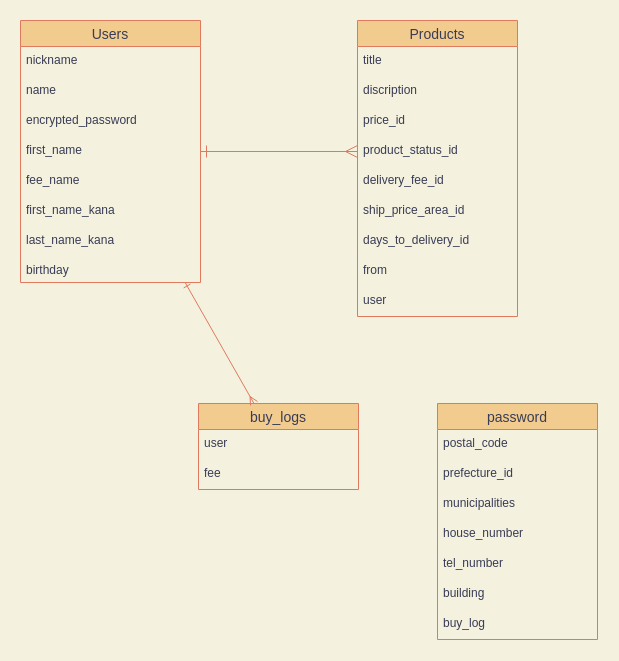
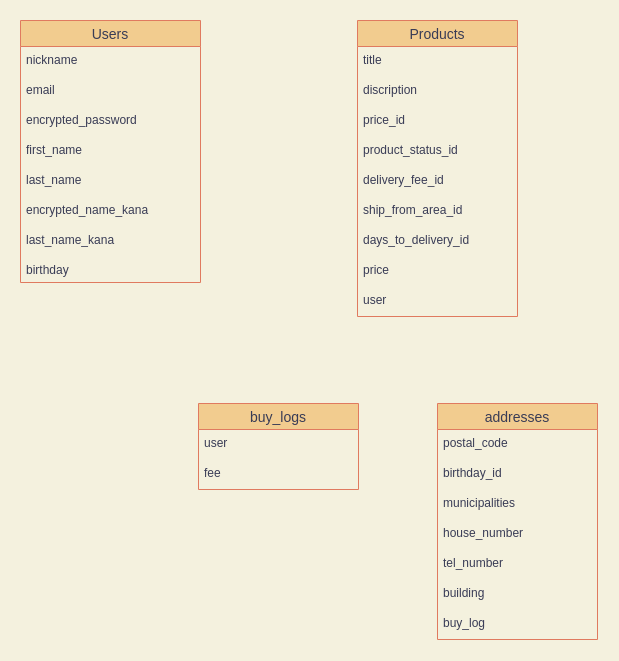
  <mxCell id="0" />
  <mxCell id="1" parent="0" />
  <mxCell id="2" value="Users" style="swimlane;fontStyle=0;childLayout=stackLayout;horizontal=1;startSize=26;horizontalStack=0;resizeParent=1;resizeParentMax=0;resizeLast=0;collapsible=1;marginBottom=0;align=center;fontSize=14;fillColor=#F2CC8F;strokeColor=#E07A5F;fontColor=#393C56;" parent="1" vertex="1"><mxGeometry x="20" y="20" width="180" height="262" as="geometry" /></mxCell>
  <mxCell id="3" value="nickname" style="text;strokeColor=none;fillColor=none;spacingLeft=4;spacingRight=4;overflow=hidden;rotatable=0;points=[[0,0.5],[1,0.5]];portConstraint=eastwest;fontSize=12;fontColor=#393C56;" parent="2" vertex="1"><mxGeometry y="26" width="180" height="30" as="geometry" /></mxCell>
- <mxCell id="4" value="name" style="text;strokeColor=none;fillColor=none;spacingLeft=4;spacingRight=4;overflow=hidden;rotatable=0;points=[[0,0.5],[1,0.5]];portConstraint=eastwest;fontSize=12;fontColor=#393C56;" parent="2" vertex="1"><mxGeometry y="56" width="180" height="30" as="geometry" /></mxCell>
+ <mxCell id="4" value="email" style="text;strokeColor=none;fillColor=none;spacingLeft=4;spacingRight=4;overflow=hidden;rotatable=0;points=[[0,0.5],[1,0.5]];portConstraint=eastwest;fontSize=12;fontColor=#393C56;" parent="2" vertex="1"><mxGeometry y="56" width="180" height="30" as="geometry" /></mxCell>
  <mxCell id="5" value="encrypted_password" style="text;strokeColor=none;fillColor=none;spacingLeft=4;spacingRight=4;overflow=hidden;rotatable=0;points=[[0,0.5],[1,0.5]];portConstraint=eastwest;fontSize=12;fontColor=#393C56;" parent="2" vertex="1"><mxGeometry y="86" width="180" height="30" as="geometry" /></mxCell>
  <mxCell id="6" value="first_name" style="text;strokeColor=none;fillColor=none;spacingLeft=4;spacingRight=4;overflow=hidden;rotatable=0;points=[[0,0.5],[1,0.5]];portConstraint=eastwest;fontSize=12;fontColor=#393C56;" parent="2" vertex="1"><mxGeometry y="116" width="180" height="30" as="geometry" /></mxCell>
- <mxCell id="7" value="fee_name" style="text;strokeColor=none;fillColor=none;spacingLeft=4;spacingRight=4;overflow=hidden;rotatable=0;points=[[0,0.5],[1,0.5]];portConstraint=eastwest;fontSize=12;fontColor=#393C56;" parent="2" vertex="1"><mxGeometry y="146" width="180" height="30" as="geometry" /></mxCell>
- <mxCell id="8" value="first_name_kana" style="text;strokeColor=none;fillColor=none;spacingLeft=4;spacingRight=4;overflow=hidden;rotatable=0;points=[[0,0.5],[1,0.5]];portConstraint=eastwest;fontSize=12;fontColor=#393C56;" parent="2" vertex="1"><mxGeometry y="176" width="180" height="30" as="geometry" /></mxCell>
+ <mxCell id="7" value="last_name" style="text;strokeColor=none;fillColor=none;spacingLeft=4;spacingRight=4;overflow=hidden;rotatable=0;points=[[0,0.5],[1,0.5]];portConstraint=eastwest;fontSize=12;fontColor=#393C56;" parent="2" vertex="1"><mxGeometry y="146" width="180" height="30" as="geometry" /></mxCell>
+ <mxCell id="8" value="encrypted_name_kana" style="text;strokeColor=none;fillColor=none;spacingLeft=4;spacingRight=4;overflow=hidden;rotatable=0;points=[[0,0.5],[1,0.5]];portConstraint=eastwest;fontSize=12;fontColor=#393C56;" parent="2" vertex="1"><mxGeometry y="176" width="180" height="30" as="geometry" /></mxCell>
  <mxCell id="9" value="last_name_kana" style="text;strokeColor=none;fillColor=none;spacingLeft=4;spacingRight=4;overflow=hidden;rotatable=0;points=[[0,0.5],[1,0.5]];portConstraint=eastwest;fontSize=12;fontColor=#393C56;" parent="2" vertex="1"><mxGeometry y="206" width="180" height="30" as="geometry" /></mxCell>
  <mxCell id="10" value="birthday" style="text;strokeColor=none;fillColor=none;spacingLeft=4;spacingRight=4;overflow=hidden;rotatable=0;points=[[0,0.5],[1,0.5]];portConstraint=eastwest;fontSize=12;fontColor=#393C56;" parent="2" vertex="1"><mxGeometry y="236" width="180" height="26" as="geometry" /></mxCell>
- <mxCell id="11" value="password" style="swimlane;fontStyle=0;childLayout=stackLayout;horizontal=1;startSize=26;horizontalStack=0;resizeParent=1;resizeParentMax=0;resizeLast=0;collapsible=1;marginBottom=0;align=center;fontSize=14;fillColor=#F2CC8F;strokeColor=#E07A5F;fontColor=#393C56;" parent="1" vertex="1"><mxGeometry x="437" y="403" width="160" height="236" as="geometry" /></mxCell>
+ <mxCell id="11" value="addresses" style="swimlane;fontStyle=0;childLayout=stackLayout;horizontal=1;startSize=26;horizontalStack=0;resizeParent=1;resizeParentMax=0;resizeLast=0;collapsible=1;marginBottom=0;align=center;fontSize=14;fillColor=#F2CC8F;strokeColor=#E07A5F;fontColor=#393C56;" parent="1" vertex="1"><mxGeometry x="437" y="403" width="160" height="236" as="geometry" /></mxCell>
  <mxCell id="12" value="postal_code" style="text;strokeColor=none;fillColor=none;spacingLeft=4;spacingRight=4;overflow=hidden;rotatable=0;points=[[0,0.5],[1,0.5]];portConstraint=eastwest;fontSize=12;fontColor=#393C56;" parent="11" vertex="1"><mxGeometry y="26" width="160" height="30" as="geometry" /></mxCell>
- <mxCell id="13" value="prefecture_id" style="text;strokeColor=none;fillColor=none;spacingLeft=4;spacingRight=4;overflow=hidden;rotatable=0;points=[[0,0.5],[1,0.5]];portConstraint=eastwest;fontSize=12;fontColor=#393C56;" parent="11" vertex="1"><mxGeometry y="56" width="160" height="30" as="geometry" /></mxCell>
+ <mxCell id="13" value="birthday_id" style="text;strokeColor=none;fillColor=none;spacingLeft=4;spacingRight=4;overflow=hidden;rotatable=0;points=[[0,0.5],[1,0.5]];portConstraint=eastwest;fontSize=12;fontColor=#393C56;" parent="11" vertex="1"><mxGeometry y="56" width="160" height="30" as="geometry" /></mxCell>
  <mxCell id="14" value="municipalities" style="text;strokeColor=none;fillColor=none;spacingLeft=4;spacingRight=4;overflow=hidden;rotatable=0;points=[[0,0.5],[1,0.5]];portConstraint=eastwest;fontSize=12;fontColor=#393C56;" parent="11" vertex="1"><mxGeometry y="86" width="160" height="30" as="geometry" /></mxCell>
  <mxCell id="15" value="house_number" style="text;strokeColor=none;fillColor=none;spacingLeft=4;spacingRight=4;overflow=hidden;rotatable=0;points=[[0,0.5],[1,0.5]];portConstraint=eastwest;fontSize=12;fontColor=#393C56;" parent="11" vertex="1"><mxGeometry y="116" width="160" height="30" as="geometry" /></mxCell>
  <mxCell id="16" value="tel_number" style="text;strokeColor=none;fillColor=none;spacingLeft=4;spacingRight=4;overflow=hidden;rotatable=0;points=[[0,0.5],[1,0.5]];portConstraint=eastwest;fontSize=12;fontColor=#393C56;" parent="11" vertex="1"><mxGeometry y="146" width="160" height="30" as="geometry" /></mxCell>
  <mxCell id="17" value="building" style="text;strokeColor=none;fillColor=none;spacingLeft=4;spacingRight=4;overflow=hidden;rotatable=0;points=[[0,0.5],[1,0.5]];portConstraint=eastwest;fontSize=12;fontColor=#393C56;" parent="11" vertex="1"><mxGeometry y="176" width="160" height="30" as="geometry" /></mxCell>
  <mxCell id="18" value="buy_log" style="text;strokeColor=none;fillColor=none;spacingLeft=4;spacingRight=4;overflow=hidden;rotatable=0;points=[[0,0.5],[1,0.5]];portConstraint=eastwest;fontSize=12;fontColor=#393C56;" parent="11" vertex="1"><mxGeometry y="206" width="160" height="30" as="geometry" /></mxCell>
  <mxCell id="19" value="Products" style="swimlane;fontStyle=0;childLayout=stackLayout;horizontal=1;startSize=26;horizontalStack=0;resizeParent=1;resizeParentMax=0;resizeLast=0;collapsible=1;marginBottom=0;align=center;fontSize=14;fillColor=#F2CC8F;strokeColor=#E07A5F;fontColor=#393C56;" parent="1" vertex="1"><mxGeometry x="357" y="20" width="160" height="296" as="geometry"><mxRectangle x="500" y="170" width="80" height="26" as="alternateBounds" /></mxGeometry></mxCell>
  <mxCell id="20" value="title" style="text;strokeColor=none;fillColor=none;spacingLeft=4;spacingRight=4;overflow=hidden;rotatable=0;points=[[0,0.5],[1,0.5]];portConstraint=eastwest;fontSize=12;fontColor=#393C56;" parent="19" vertex="1"><mxGeometry y="26" width="160" height="30" as="geometry" /></mxCell>
  <mxCell id="21" value="discription" style="text;strokeColor=none;fillColor=none;spacingLeft=4;spacingRight=4;overflow=hidden;rotatable=0;points=[[0,0.5],[1,0.5]];portConstraint=eastwest;fontSize=12;fontColor=#393C56;" parent="19" vertex="1"><mxGeometry y="56" width="160" height="30" as="geometry" /></mxCell>
  <mxCell id="22" value="price_id" style="text;strokeColor=none;fillColor=none;spacingLeft=4;spacingRight=4;overflow=hidden;rotatable=0;points=[[0,0.5],[1,0.5]];portConstraint=eastwest;fontSize=12;fontColor=#393C56;" parent="19" vertex="1"><mxGeometry y="86" width="160" height="30" as="geometry" /></mxCell>
  <mxCell id="23" value="product_status_id" style="text;strokeColor=none;fillColor=none;spacingLeft=4;spacingRight=4;overflow=hidden;rotatable=0;points=[[0,0.5],[1,0.5]];portConstraint=eastwest;fontSize=12;fontColor=#393C56;" parent="19" vertex="1"><mxGeometry y="116" width="160" height="30" as="geometry" /></mxCell>
  <mxCell id="24" value="delivery_fee_id" style="text;strokeColor=none;fillColor=none;spacingLeft=4;spacingRight=4;overflow=hidden;rotatable=0;points=[[0,0.5],[1,0.5]];portConstraint=eastwest;fontSize=12;fontColor=#393C56;" parent="19" vertex="1"><mxGeometry y="146" width="160" height="30" as="geometry" /></mxCell>
- <mxCell id="25" value="ship_price_area_id" style="text;strokeColor=none;fillColor=none;spacingLeft=4;spacingRight=4;overflow=hidden;rotatable=0;points=[[0,0.5],[1,0.5]];portConstraint=eastwest;fontSize=12;fontColor=#393C56;" parent="19" vertex="1"><mxGeometry y="176" width="160" height="30" as="geometry" /></mxCell>
+ <mxCell id="25" value="ship_from_area_id" style="text;strokeColor=none;fillColor=none;spacingLeft=4;spacingRight=4;overflow=hidden;rotatable=0;points=[[0,0.5],[1,0.5]];portConstraint=eastwest;fontSize=12;fontColor=#393C56;" parent="19" vertex="1"><mxGeometry y="176" width="160" height="30" as="geometry" /></mxCell>
  <mxCell id="26" value="days_to_delivery_id" style="text;strokeColor=none;fillColor=none;spacingLeft=4;spacingRight=4;overflow=hidden;rotatable=0;points=[[0,0.5],[1,0.5]];portConstraint=eastwest;fontSize=12;fontColor=#393C56;" parent="19" vertex="1"><mxGeometry y="206" width="160" height="30" as="geometry" /></mxCell>
- <mxCell id="27" value="from" style="text;strokeColor=none;fillColor=none;spacingLeft=4;spacingRight=4;overflow=hidden;rotatable=0;points=[[0,0.5],[1,0.5]];portConstraint=eastwest;fontSize=12;fontColor=#393C56;" parent="19" vertex="1"><mxGeometry y="236" width="160" height="30" as="geometry" /></mxCell>
+ <mxCell id="27" value="price" style="text;strokeColor=none;fillColor=none;spacingLeft=4;spacingRight=4;overflow=hidden;rotatable=0;points=[[0,0.5],[1,0.5]];portConstraint=eastwest;fontSize=12;fontColor=#393C56;" parent="19" vertex="1"><mxGeometry y="236" width="160" height="30" as="geometry" /></mxCell>
  <mxCell id="28" value="user" style="text;strokeColor=none;fillColor=none;spacingLeft=4;spacingRight=4;overflow=hidden;rotatable=0;points=[[0,0.5],[1,0.5]];portConstraint=eastwest;fontSize=12;fontColor=#393C56;" parent="19" vertex="1"><mxGeometry y="266" width="160" height="30" as="geometry" /></mxCell>
  <mxCell id="29" value="buy_logs" style="swimlane;fontStyle=0;childLayout=stackLayout;horizontal=1;startSize=26;horizontalStack=0;resizeParent=1;resizeParentMax=0;resizeLast=0;collapsible=1;marginBottom=0;align=center;fontSize=14;fillColor=#F2CC8F;strokeColor=#E07A5F;fontColor=#393C56;" parent="1" vertex="1"><mxGeometry x="198" y="403" width="160" height="86" as="geometry" /></mxCell>
  <mxCell id="30" value="user" style="text;strokeColor=none;fillColor=none;spacingLeft=4;spacingRight=4;overflow=hidden;rotatable=0;points=[[0,0.5],[1,0.5]];portConstraint=eastwest;fontSize=12;fontColor=#393C56;" parent="29" vertex="1"><mxGeometry y="26" width="160" height="30" as="geometry" /></mxCell>
  <mxCell id="31" value="fee" style="text;strokeColor=none;fillColor=none;spacingLeft=4;spacingRight=4;overflow=hidden;rotatable=0;points=[[0,0.5],[1,0.5]];portConstraint=eastwest;fontSize=12;fontColor=#393C56;" parent="29" vertex="1"><mxGeometry y="56" width="160" height="30" as="geometry" /></mxCell>
- <mxCell id="32" style="edgeStyle=orthogonalEdgeStyle;rounded=0;orthogonalLoop=1;jettySize=auto;html=1;exitX=1;exitY=0.5;exitDx=0;exitDy=0;entryX=0;entryY=0.5;entryDx=0;entryDy=0;endArrow=ERmany;endFill=0;startArrow=ERone;startFill=0;targetPerimeterSpacing=10;endSize=10;sourcePerimeterSpacing=10;startSize=10;strokeColor=#E07A5F;fontColor=#393C56;labelBackgroundColor=#F4F1DE;" parent="1" source="6" target="23" edge="1"><mxGeometry relative="1" as="geometry" /></mxCell>
- <mxCell id="33" value="" style="fontSize=12;html=1;endArrow=ERmany;strokeColor=#E07A5F;fillColor=#F2CC8F;startArrow=ERone;startFill=0;endFill=0;fontColor=#393C56;labelBackgroundColor=#F4F1DE;" parent="1" source="2" target="29" edge="1"><mxGeometry width="100" height="100" relative="1" as="geometry"><mxPoint x="185" y="525" as="sourcePoint" /><mxPoint x="285" y="425" as="targetPoint" /></mxGeometry></mxCell>
